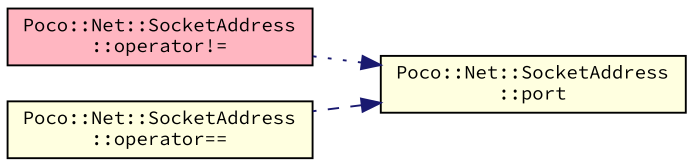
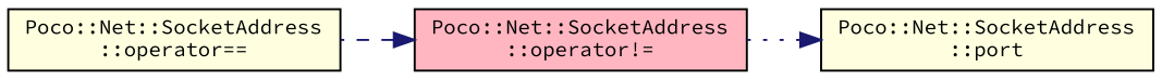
  digraph {
    fontname="Source Code Pro"
    rankdir=RL
    node [color=black fillcolor=lightyellow fontname="Source Code Pro" fontsize=10 shape=record style=filled]
    edge [color=midnightblue dir=back fontname="Source Code Pro" fontsize=10 labelfontname=Helvetica labelfontsize=10]
    n1 [fontcolor=black height=0.2 label="Poco::Net::SocketAddress\l::port" width=0.4]
    n2 [fillcolor=lightpink height=0.2 label="Poco::Net::SocketAddress\l::operator!=" width=0.4]
    n3 [height=0.2 label="Poco::Net::SocketAddress\l::operator==" width=0.4]
    n1 -> n2 [style=dotted]
-   n1 -> n3 [style=dashed]
+   n2 -> n3 [style=dashed]
  }
